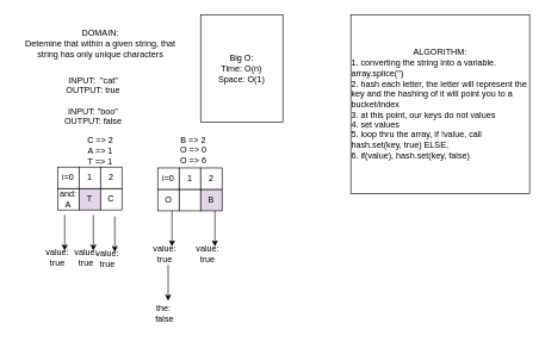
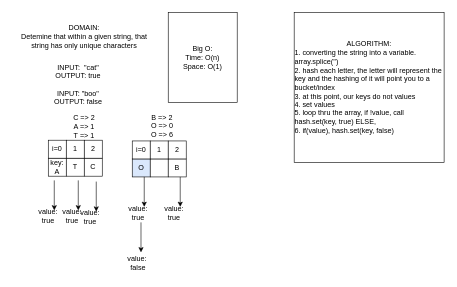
  <mxCell id="0" />
  <mxCell id="1" parent="0" />
  <mxCell id="2" value="DOMAIN:&lt;br&gt;Detemine that within a given string, that string has only unique characters" style="text;html=1;strokeColor=none;fillColor=none;align=center;verticalAlign=middle;whiteSpace=wrap;rounded=0;" vertex="1" parent="1"><mxGeometry x="30" y="20" width="220" height="80" as="geometry" /></mxCell>
  <mxCell id="3" value="INPUT:&amp;nbsp; &quot;cat&quot;&lt;br&gt;OUTPUT: true&lt;br&gt;&lt;br&gt;INPUT: &quot;boo&quot;&lt;br&gt;OUTPUT: false" style="text;html=1;strokeColor=none;fillColor=none;align=center;verticalAlign=middle;whiteSpace=wrap;rounded=0;" vertex="1" parent="1"><mxGeometry x="20" y="100" width="220" height="80" as="geometry" /></mxCell>
- <mxCell id="4" value="and: A" style="rounded=0;whiteSpace=wrap;html=1;" vertex="1" parent="1"><mxGeometry x="80" y="263" width="30" height="30" as="geometry" /></mxCell>
- <mxCell id="5" value="T" style="rounded=0;whiteSpace=wrap;html=1;fillColor=#e1d5e7;" vertex="1" parent="1"><mxGeometry x="110" y="263" width="30" height="30" as="geometry" /></mxCell>
+ <mxCell id="4" value="key: A" style="rounded=0;whiteSpace=wrap;html=1;" vertex="1" parent="1"><mxGeometry x="80" y="263" width="30" height="30" as="geometry" /></mxCell>
+ <mxCell id="5" value="T" style="rounded=0;whiteSpace=wrap;html=1;" vertex="1" parent="1"><mxGeometry x="110" y="263" width="30" height="30" as="geometry" /></mxCell>
  <mxCell id="6" value="C" style="rounded=0;whiteSpace=wrap;html=1;" vertex="1" parent="1"><mxGeometry x="140" y="263" width="30" height="30" as="geometry" /></mxCell>
  <mxCell id="7" value="C =&amp;gt; 2&lt;br&gt;A =&amp;gt; 1&lt;br&gt;T =&amp;gt; 1" style="text;html=1;strokeColor=none;fillColor=none;align=center;verticalAlign=middle;whiteSpace=wrap;rounded=0;" vertex="1" parent="1"><mxGeometry x="100" y="200" width="80" height="20" as="geometry" /></mxCell>
- <mxCell id="8" value="O" style="rounded=0;whiteSpace=wrap;html=1;" vertex="1" parent="1"><mxGeometry x="220" y="264.25" width="30" height="30" as="geometry" /></mxCell>
+ <mxCell id="8" value="O" style="rounded=0;whiteSpace=wrap;html=1;fillColor=#dae8fc;" vertex="1" parent="1"><mxGeometry x="220" y="264.25" width="30" height="30" as="geometry" /></mxCell>
  <mxCell id="9" value="" style="rounded=0;whiteSpace=wrap;html=1;" vertex="1" parent="1"><mxGeometry x="250" y="264.25" width="30" height="30" as="geometry" /></mxCell>
- <mxCell id="10" value="B" style="rounded=0;whiteSpace=wrap;html=1;fillColor=#e1d5e7;" vertex="1" parent="1"><mxGeometry x="280" y="264.25" width="30" height="30" as="geometry" /></mxCell>
+ <mxCell id="10" value="B" style="rounded=0;whiteSpace=wrap;html=1;" vertex="1" parent="1"><mxGeometry x="280" y="264.25" width="30" height="30" as="geometry" /></mxCell>
  <mxCell id="11" value="i=0" style="rounded=0;whiteSpace=wrap;html=1;" vertex="1" parent="1"><mxGeometry x="220" y="234.25" width="30" height="30" as="geometry" /></mxCell>
  <mxCell id="12" value="1" style="rounded=0;whiteSpace=wrap;html=1;" vertex="1" parent="1"><mxGeometry x="250" y="234.25" width="30" height="30" as="geometry" /></mxCell>
  <mxCell id="13" value="2" style="rounded=0;whiteSpace=wrap;html=1;" vertex="1" parent="1"><mxGeometry x="280" y="234.25" width="30" height="30" as="geometry" /></mxCell>
  <mxCell id="14" value="B =&amp;gt; 2&lt;br&gt;O =&amp;gt; 0&lt;br&gt;O =&amp;gt; 6" style="text;html=1;strokeColor=none;fillColor=none;align=center;verticalAlign=middle;whiteSpace=wrap;rounded=0;" vertex="1" parent="1"><mxGeometry x="230" y="199" width="80" height="20" as="geometry" /></mxCell>
  <mxCell id="15" value="i=0" style="rounded=0;whiteSpace=wrap;html=1;" vertex="1" parent="1"><mxGeometry x="80" y="233" width="30" height="30" as="geometry" /></mxCell>
  <mxCell id="16" value="1" style="rounded=0;whiteSpace=wrap;html=1;" vertex="1" parent="1"><mxGeometry x="110" y="233" width="30" height="30" as="geometry" /></mxCell>
  <mxCell id="17" value="2" style="rounded=0;whiteSpace=wrap;html=1;" vertex="1" parent="1"><mxGeometry x="140" y="233" width="30" height="30" as="geometry" /></mxCell>
  <mxCell id="18" value="" style="endArrow=classic;html=1;" edge="1" parent="1"><mxGeometry width="50" height="50" relative="1" as="geometry"><mxPoint x="90" y="300" as="sourcePoint" /><mxPoint x="90" y="350" as="targetPoint" /></mxGeometry></mxCell>
  <mxCell id="19" value="value: true" style="text;html=1;strokeColor=none;fillColor=none;align=center;verticalAlign=middle;whiteSpace=wrap;rounded=0;" vertex="1" parent="1"><mxGeometry x="60" y="350" width="40" height="20" as="geometry" /></mxCell>
  <mxCell id="20" value="" style="endArrow=classic;html=1;" edge="1" parent="1"><mxGeometry width="50" height="50" relative="1" as="geometry"><mxPoint x="130" y="300" as="sourcePoint" /><mxPoint x="130" y="350" as="targetPoint" /></mxGeometry></mxCell>
  <mxCell id="21" value="value: true" style="text;html=1;strokeColor=none;fillColor=none;align=center;verticalAlign=middle;whiteSpace=wrap;rounded=0;" vertex="1" parent="1"><mxGeometry x="100" y="350" width="40" height="20" as="geometry" /></mxCell>
  <mxCell id="22" value="" style="endArrow=classic;html=1;" edge="1" parent="1"><mxGeometry width="50" height="50" relative="1" as="geometry"><mxPoint x="160" y="302" as="sourcePoint" /><mxPoint x="160" y="352" as="targetPoint" /></mxGeometry></mxCell>
  <mxCell id="23" value="value: true" style="text;html=1;strokeColor=none;fillColor=none;align=center;verticalAlign=middle;whiteSpace=wrap;rounded=0;" vertex="1" parent="1"><mxGeometry x="130" y="352" width="40" height="20" as="geometry" /></mxCell>
  <mxCell id="24" value="" style="endArrow=classic;html=1;" edge="1" parent="1"><mxGeometry width="50" height="50" relative="1" as="geometry"><mxPoint x="300" y="294.25" as="sourcePoint" /><mxPoint x="300" y="344.25" as="targetPoint" /></mxGeometry></mxCell>
  <mxCell id="25" value="value: true" style="text;html=1;strokeColor=none;fillColor=none;align=center;verticalAlign=middle;whiteSpace=wrap;rounded=0;" vertex="1" parent="1"><mxGeometry x="270" y="344.25" width="40" height="20" as="geometry" /></mxCell>
  <mxCell id="26" value="" style="endArrow=classic;html=1;" edge="1" parent="1"><mxGeometry width="50" height="50" relative="1" as="geometry"><mxPoint x="240" y="294.25" as="sourcePoint" /><mxPoint x="240" y="344.25" as="targetPoint" /></mxGeometry></mxCell>
  <mxCell id="27" value="value: true" style="text;html=1;strokeColor=none;fillColor=none;align=center;verticalAlign=middle;whiteSpace=wrap;rounded=0;" vertex="1" parent="1"><mxGeometry x="210" y="344.25" width="40" height="20" as="geometry" /></mxCell>
- <mxCell id="28" value="the:&amp;nbsp;&lt;br&gt;false" style="text;html=1;strokeColor=none;fillColor=none;align=center;verticalAlign=middle;whiteSpace=wrap;rounded=0;" vertex="1" parent="1"><mxGeometry x="210" y="420" width="40" height="35.75" as="geometry" /></mxCell>
+ <mxCell id="28" value="value:&amp;nbsp;&lt;br&gt;false" style="text;html=1;strokeColor=none;fillColor=none;align=center;verticalAlign=middle;whiteSpace=wrap;rounded=0;" vertex="1" parent="1"><mxGeometry x="210" y="420" width="40" height="35.75" as="geometry" /></mxCell>
  <mxCell id="29" value="" style="endArrow=classic;html=1;" edge="1" parent="1"><mxGeometry width="50" height="50" relative="1" as="geometry"><mxPoint x="234.6" y="370" as="sourcePoint" /><mxPoint x="234.6" y="420" as="targetPoint" /></mxGeometry></mxCell>
  <mxCell id="30" value="ALGORITHM:&lt;br&gt;&lt;div style=&quot;text-align: left&quot;&gt;&lt;span&gt;1. converting the string into a variable. array.splice('')&lt;/span&gt;&lt;/div&gt;&lt;div style=&quot;text-align: left&quot;&gt;&lt;span&gt;2. hash each letter, the letter will represent the key and the hashing of it will point you to a bucket/index&lt;/span&gt;&lt;/div&gt;&lt;div style=&quot;text-align: left&quot;&gt;&lt;span&gt;3. at this point, our keys do not values&lt;/span&gt;&lt;/div&gt;&lt;div style=&quot;text-align: left&quot;&gt;&lt;span&gt;4. set values&lt;/span&gt;&lt;/div&gt;&lt;div style=&quot;text-align: left&quot;&gt;&lt;span&gt;5. loop thru the array, if !value, call hash.set(key, true) ELSE,&lt;/span&gt;&lt;/div&gt;&lt;div style=&quot;text-align: left&quot;&gt;&lt;span&gt;6. if(value), hash.set(key, false)&amp;nbsp;&lt;/span&gt;&lt;/div&gt;" style="whiteSpace=wrap;html=1;aspect=fixed;" vertex="1" parent="1"><mxGeometry x="490" y="20" width="250" height="250" as="geometry" /></mxCell>
  <mxCell id="31" value="Big O:&lt;br&gt;Time: O(n)&lt;br&gt;Space: O(1)" style="whiteSpace=wrap;html=1;aspect=fixed;" vertex="1" parent="1"><mxGeometry x="280" y="20" width="115" height="150" as="geometry" /></mxCell>
